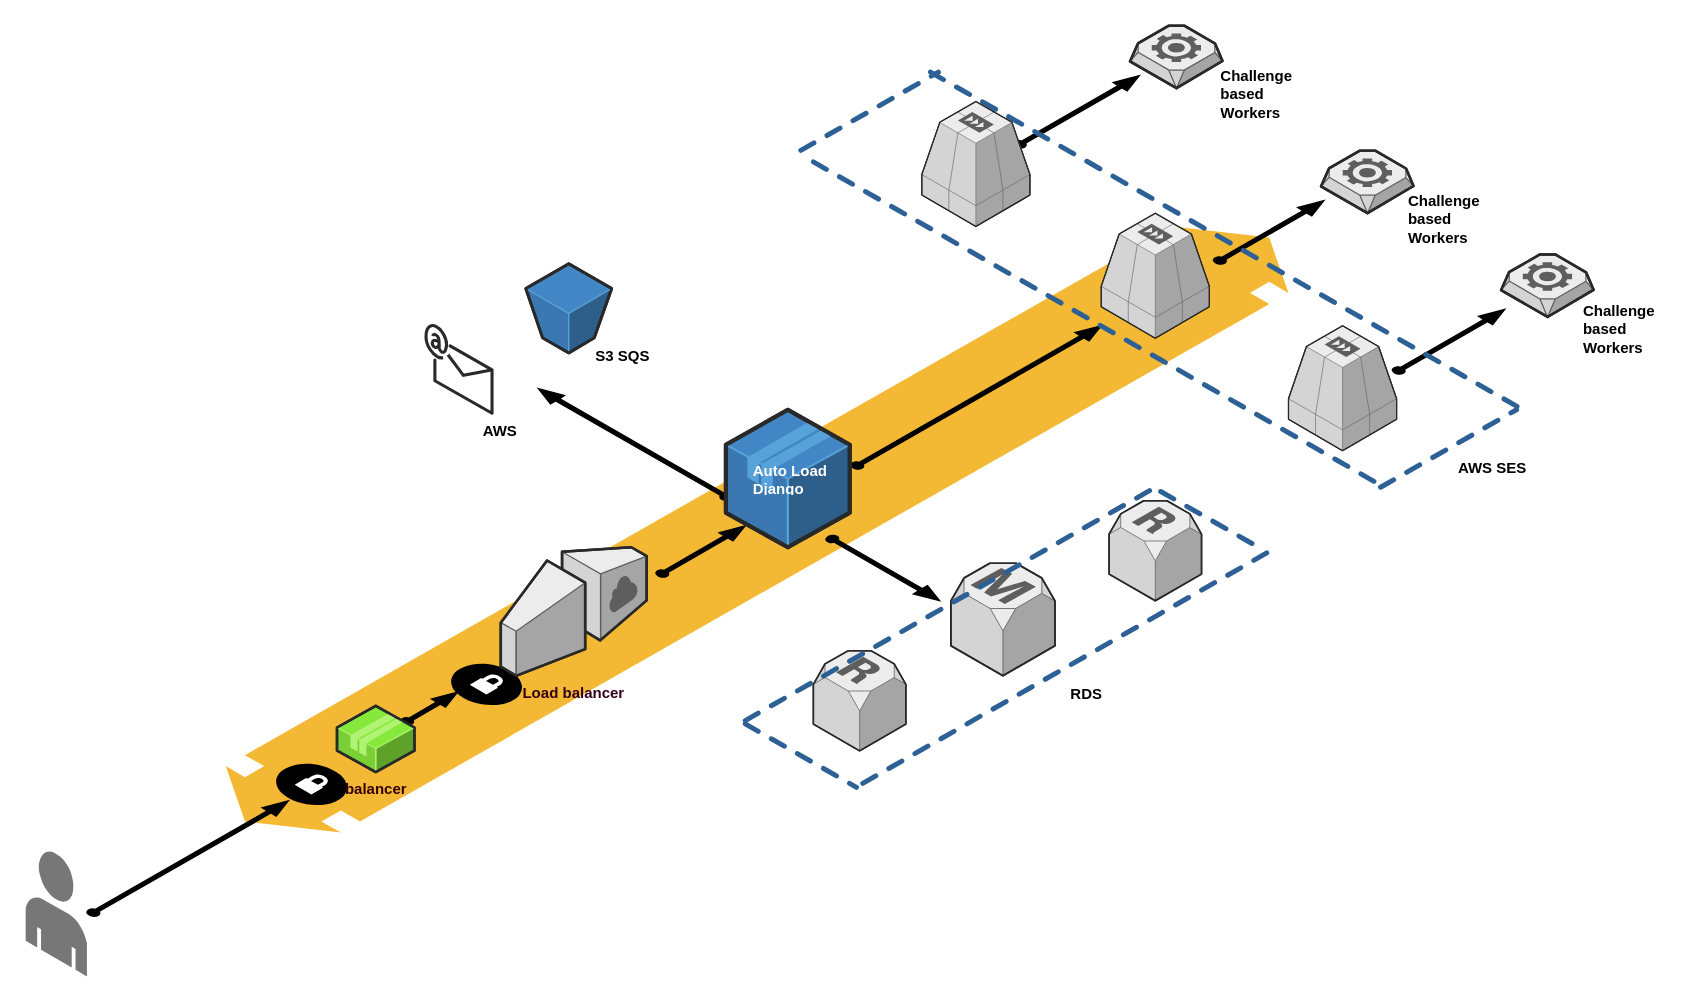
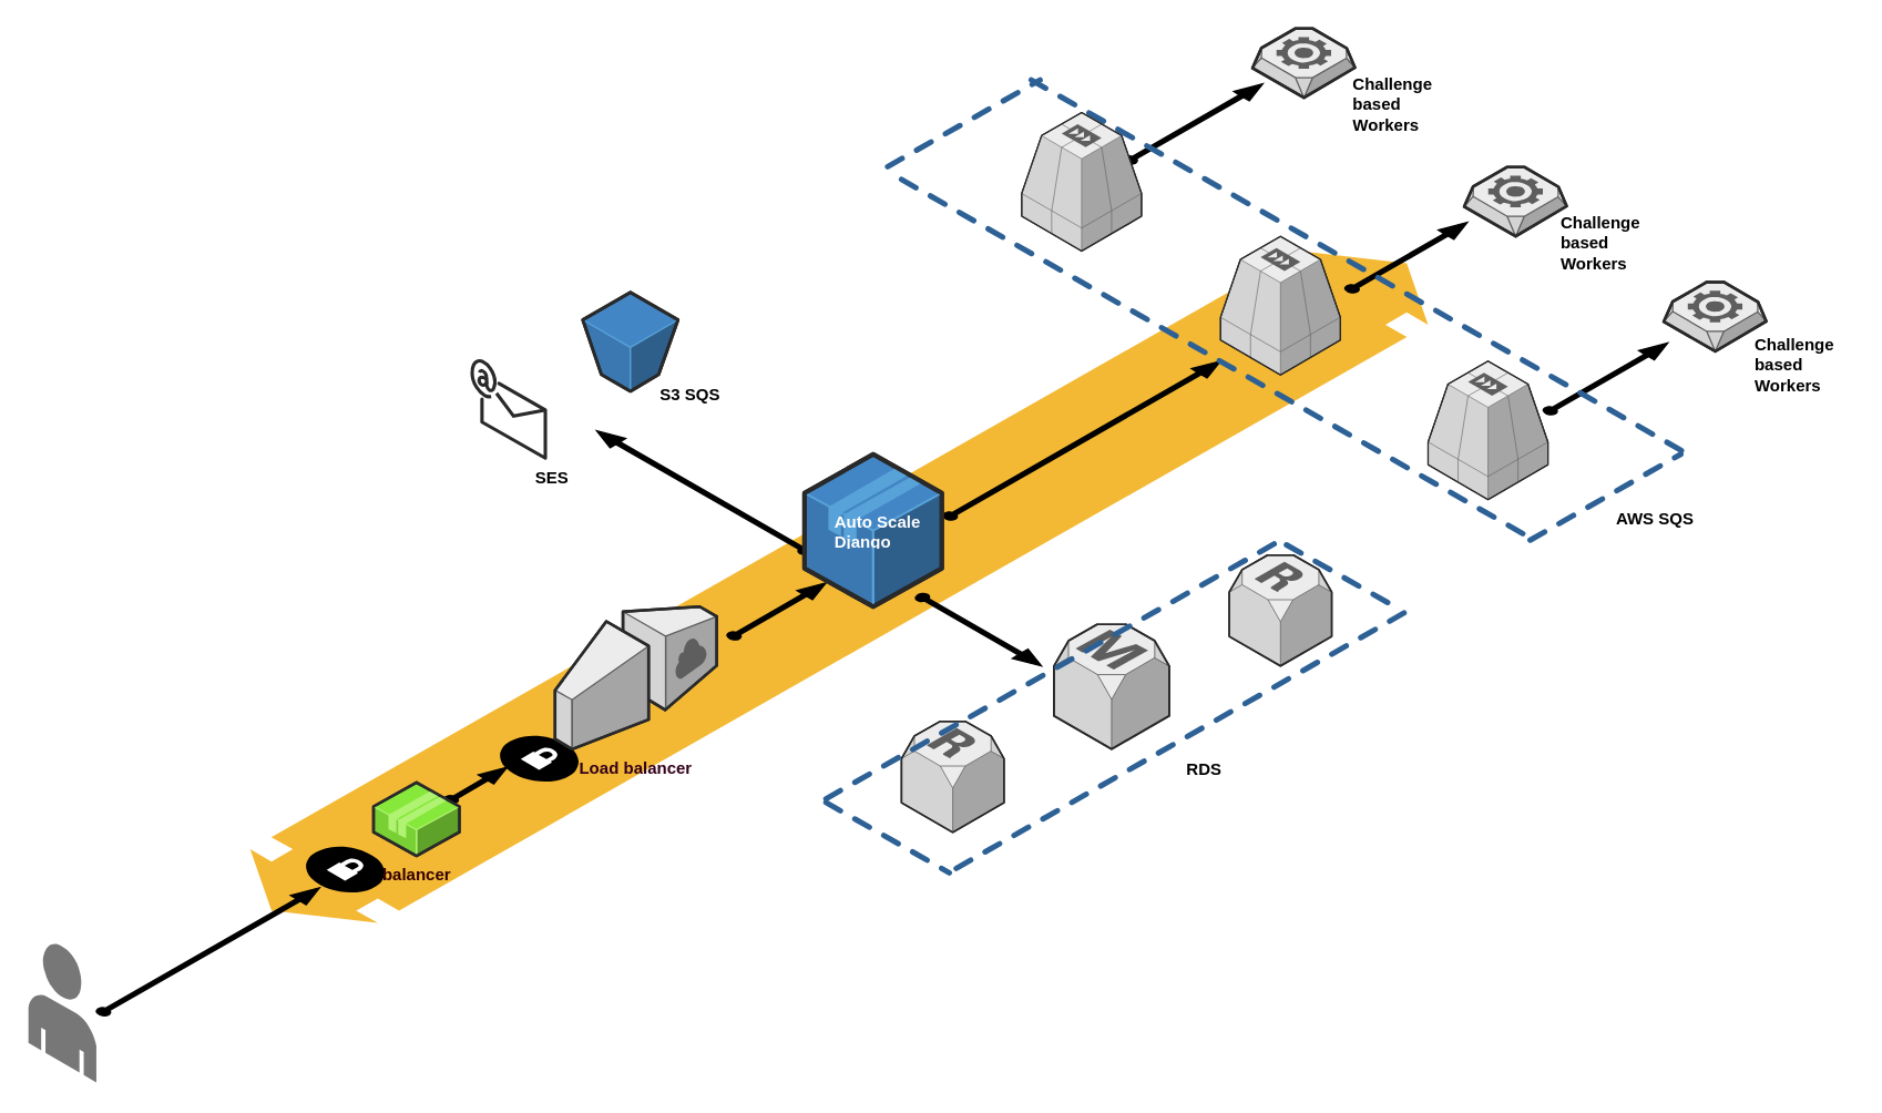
  <mxCell id="0" />
  <mxCell id="1" parent="0" />
  <mxCell id="2" value="" style="verticalLabelPosition=bottom;html=1;verticalAlign=top;strokeWidth=1;dashed=0;shape=mxgraph.aws3d.flatDoubleEdge;fillColor=#000000;aspect=fixed;rounded=1;shadow=0;comic=0;fontFamily=Verdana;fontSize=12;flipV=1;" vertex="1" parent="1"><mxGeometry x="180" y="180.68" width="850" height="484.68" as="geometry" /></mxCell>
  <mxCell id="3" value="" style="verticalLabelPosition=bottom;html=1;verticalAlign=top;strokeWidth=1;align=center;outlineConnect=0;dashed=0;outlineConnect=0;shape=mxgraph.aws3d.end_user;strokeColor=none;fillColor=#777777;aspect=fixed;" vertex="1" parent="1"><mxGeometry x="20" y="680" width="49" height="100.46" as="geometry" /></mxCell>
  <mxCell id="4" value="" style="verticalLabelPosition=bottom;html=1;verticalAlign=top;strokeWidth=1;align=center;outlineConnect=0;dashed=0;outlineConnect=0;shape=mxgraph.aws3d.s3Bucket;fillColor=#4286c5;strokeColor=#57A2D8;aspect=fixed;" vertex="1" parent="1"><mxGeometry x="420" y="210.47" width="68.74" height="71.31" as="geometry" /></mxCell>
  <mxCell id="5" value="" style="verticalLabelPosition=bottom;html=1;verticalAlign=top;strokeWidth=1;align=center;outlineConnect=0;dashed=0;outlineConnect=0;shape=mxgraph.aws3d.secureConnection;fillColor=#000000;strokeColor=#ffffff;aspect=fixed;" vertex="1" parent="1"><mxGeometry x="360" y="530" width="57.0" height="34" as="geometry" /></mxCell>
  <mxCell id="6" value="&lt;b style=&quot;&quot;&gt;&lt;font color=&quot;#33001a&quot;&gt;Load balancer&lt;/font&gt;&lt;/b&gt;" style="verticalLabelPosition=bottom;html=1;verticalAlign=top;strokeWidth=1;align=center;outlineConnect=0;dashed=0;outlineConnect=0;shape=mxgraph.aws3d.internetGateway;fillColor=#ECECEC;strokeColor=#5E5E5E;aspect=fixed;" vertex="1" parent="1"><mxGeometry x="400" y="437.2" width="116.7" height="102.8" as="geometry" /></mxCell>
  <mxCell id="7" value="" style="verticalLabelPosition=bottom;html=1;verticalAlign=top;strokeWidth=1;align=center;outlineConnect=0;dashed=0;outlineConnect=0;shape=mxgraph.aws3d.arrowNE;fillColor=#000000;aspect=fixed;" vertex="1" parent="1"><mxGeometry x="680" y="260" width="200.23" height="114.42" as="geometry" /></mxCell>
  <mxCell id="8" value="" style="verticalLabelPosition=bottom;html=1;verticalAlign=top;strokeWidth=1;align=center;outlineConnect=0;dashed=0;outlineConnect=0;shape=mxgraph.aws3d.arrowNE;fillColor=#000000;aspect=fixed;" vertex="1" parent="1"><mxGeometry x="69" y="640" width="161.1" height="92.05" as="geometry" /></mxCell>
  <mxCell id="9" value="" style="verticalLabelPosition=bottom;html=1;verticalAlign=top;strokeWidth=1;align=center;outlineConnect=0;dashed=0;outlineConnect=0;shape=mxgraph.aws3d.arrowNE;fillColor=#000000;aspect=fixed;" vertex="1" parent="1"><mxGeometry x="810" y="60" width="100.74" height="57.56" as="geometry" /></mxCell>
  <mxCell id="10" value="" style="verticalLabelPosition=bottom;html=1;verticalAlign=top;strokeWidth=1;align=center;outlineConnect=0;dashed=0;outlineConnect=0;shape=mxgraph.aws3d.arrowNE;fillColor=#000000;aspect=fixed;" vertex="1" parent="1"><mxGeometry x="1113" y="247" width="90" height="51.42" as="geometry" /></mxCell>
  <mxCell id="11" value="" style="verticalLabelPosition=bottom;html=1;verticalAlign=top;strokeWidth=1;align=center;outlineConnect=0;dashed=0;outlineConnect=0;shape=mxgraph.aws3d.arrowNE;fillColor=#000000;aspect=fixed;" vertex="1" parent="1"><mxGeometry x="970" y="160" width="88.34" height="50.47" as="geometry" /></mxCell>
  <mxCell id="12" value="" style="group" vertex="1" connectable="0" parent="1"><mxGeometry x="640" y="57.2" width="600" height="332.0" as="geometry" /></mxCell>
  <mxCell id="13" value="" style="verticalLabelPosition=bottom;html=1;verticalAlign=top;strokeWidth=1;dashed=0;shape=mxgraph.aws3d.dashedArrowlessEdge;aspect=fixed;rounded=1;shadow=0;comic=0;fontFamily=Verdana;fontSize=12" vertex="1" parent="12"><mxGeometry x="103.62" width="473.82" height="270" as="geometry" /></mxCell>
  <mxCell id="14" value="" style="verticalLabelPosition=bottom;html=1;verticalAlign=top;strokeWidth=1;dashed=0;shape=mxgraph.aws3d.dashedArrowlessEdge;aspect=fixed;rounded=1;shadow=0;comic=0;fontFamily=Verdana;fontSize=12" vertex="1" parent="12"><mxGeometry x="10" y="71.78" width="456.67" height="260.22" as="geometry" /></mxCell>
  <mxCell id="15" value="" style="verticalLabelPosition=bottom;html=1;verticalAlign=top;strokeWidth=1;dashed=0;shape=mxgraph.aws3d.dashedArrowlessEdge;fillColor=#000000;aspect=fixed;rounded=1;shadow=0;comic=0;fontFamily=Verdana;fontSize=12;fontColor=#000000;flipV=1;" vertex="1" parent="12"><mxGeometry y="5.684e-14" width="110" height="62.54" as="geometry" /></mxCell>
  <mxCell id="16" value="" style="verticalLabelPosition=bottom;html=1;verticalAlign=top;strokeWidth=1;dashed=0;shape=mxgraph.aws3d.dashedArrowlessEdge;aspect=fixed;rounded=1;shadow=0;comic=0;fontFamily=Verdana;fontSize=12;flipV=1;" vertex="1" parent="12"><mxGeometry x="463.64" y="270.0" width="108.72" height="62" as="geometry" /></mxCell>
- <mxCell id="17" value="&lt;b&gt;AWS SES&lt;/b&gt;" style="text;strokeColor=none;fillColor=none;align=left;verticalAlign=middle;spacingLeft=4;spacingRight=4;overflow=hidden;points=[[0,0.5],[1,0.5]];portConstraint=eastwest;rotatable=0;whiteSpace=wrap;html=1;" vertex="1" parent="12"><mxGeometry x="520" y="302.0" width="80" height="30" as="geometry" /></mxCell>
+ <mxCell id="17" value="&lt;b&gt;AWS SQS&lt;/b&gt;" style="text;strokeColor=none;fillColor=none;align=left;verticalAlign=middle;spacingLeft=4;spacingRight=4;overflow=hidden;points=[[0,0.5],[1,0.5]];portConstraint=eastwest;rotatable=0;whiteSpace=wrap;html=1;" vertex="1" parent="12"><mxGeometry x="520" y="302.0" width="80" height="30" as="geometry" /></mxCell>
  <mxCell id="18" value="&lt;b&gt;Challenge based Workers&lt;/b&gt;" style="text;strokeColor=none;fillColor=none;align=left;verticalAlign=middle;spacingLeft=4;spacingRight=4;overflow=hidden;points=[[0,0.5],[1,0.5]];portConstraint=eastwest;rotatable=0;whiteSpace=wrap;html=1;" vertex="1" parent="12"><mxGeometry x="330" y="-17.2" width="76" height="70" as="geometry" /></mxCell>
  <mxCell id="19" value="" style="group" vertex="1" connectable="0" parent="1"><mxGeometry x="650" y="400" width="310.47" height="200" as="geometry" /></mxCell>
  <mxCell id="20" value="" style="verticalLabelPosition=bottom;html=1;verticalAlign=top;strokeWidth=1;align=center;outlineConnect=0;dashed=0;outlineConnect=0;shape=mxgraph.aws3d.rdsMaster;fillColor=#ECECEC;strokeColor=#5E5E5E;aspect=fixed;" vertex="1" parent="19"><mxGeometry x="110" y="50" width="83.23" height="90" as="geometry" /></mxCell>
  <mxCell id="21" value="" style="verticalLabelPosition=bottom;html=1;verticalAlign=top;strokeWidth=1;align=center;outlineConnect=0;dashed=0;outlineConnect=0;shape=mxgraph.aws3d.rdsSlave;fillColor=#ECECEC;strokeColor=#5E5E5E;aspect=fixed;" vertex="1" parent="19"><mxGeometry y="120" width="73.98" height="80" as="geometry" /></mxCell>
  <mxCell id="22" value="" style="verticalLabelPosition=bottom;html=1;verticalAlign=top;strokeWidth=1;align=center;outlineConnect=0;dashed=0;outlineConnect=0;shape=mxgraph.aws3d.rdsSlave;fillColor=#ECECEC;strokeColor=#5E5E5E;aspect=fixed;" vertex="1" parent="19"><mxGeometry x="236.49" width="73.98" height="80" as="geometry" /></mxCell>
  <mxCell id="23" value="" style="verticalLabelPosition=bottom;html=1;verticalAlign=top;strokeWidth=1;align=center;outlineConnect=0;dashed=0;outlineConnect=0;shape=mxgraph.aws3d.arrowSE;fillColor=#000000;aspect=fixed;" vertex="1" parent="19"><mxGeometry x="10" y="28" width="91" height="52" as="geometry" /></mxCell>
  <mxCell id="24" value="" style="group" vertex="1" connectable="0" parent="1"><mxGeometry x="736.74" y="80.68" width="379.75" height="279.32" as="geometry" /></mxCell>
  <mxCell id="25" value="" style="verticalLabelPosition=bottom;html=1;verticalAlign=top;strokeWidth=1;align=center;outlineConnect=0;dashed=0;outlineConnect=0;shape=mxgraph.aws3d.sqs;fillColor=#ECECEC;strokeColor=#5E5E5E;aspect=fixed;" vertex="1" parent="24"><mxGeometry width="86.49" height="100" as="geometry" /></mxCell>
  <mxCell id="26" value="" style="verticalLabelPosition=bottom;html=1;verticalAlign=top;strokeWidth=1;align=center;outlineConnect=0;dashed=0;outlineConnect=0;shape=mxgraph.aws3d.sqs;fillColor=#ECECEC;strokeColor=#5E5E5E;aspect=fixed;" vertex="1" parent="24"><mxGeometry x="143.49" y="89.32" width="86.49" height="100" as="geometry" /></mxCell>
  <mxCell id="27" value="" style="verticalLabelPosition=bottom;html=1;verticalAlign=top;strokeWidth=1;align=center;outlineConnect=0;dashed=0;outlineConnect=0;shape=mxgraph.aws3d.sqs;fillColor=#ECECEC;strokeColor=#5E5E5E;aspect=fixed;" vertex="1" parent="24"><mxGeometry x="293.26" y="179.32" width="86.49" height="100" as="geometry" /></mxCell>
  <mxCell id="28" value="" style="group" vertex="1" connectable="0" parent="1"><mxGeometry x="903.23" y="20" width="370.77" height="233" as="geometry" /></mxCell>
  <mxCell id="29" value="" style="verticalLabelPosition=bottom;html=1;verticalAlign=top;strokeWidth=1;align=center;outlineConnect=0;dashed=0;outlineConnect=0;shape=mxgraph.aws3d.worker;fillColor=#ECECEC;strokeColor=#5E5E5E;aspect=fixed;" vertex="1" parent="28"><mxGeometry width="74" height="50" as="geometry" /></mxCell>
  <mxCell id="30" value="" style="verticalLabelPosition=bottom;html=1;verticalAlign=top;strokeWidth=1;align=center;outlineConnect=0;dashed=0;outlineConnect=0;shape=mxgraph.aws3d.worker;fillColor=#ECECEC;strokeColor=#5E5E5E;aspect=fixed;" vertex="1" parent="28"><mxGeometry x="152.77" y="100" width="74" height="50" as="geometry" /></mxCell>
  <mxCell id="31" value="" style="verticalLabelPosition=bottom;html=1;verticalAlign=top;strokeWidth=1;align=center;outlineConnect=0;dashed=0;outlineConnect=0;shape=mxgraph.aws3d.worker;fillColor=#ECECEC;strokeColor=#5E5E5E;aspect=fixed;" vertex="1" parent="28"><mxGeometry x="296.77" y="183" width="74" height="50" as="geometry" /></mxCell>
  <mxCell id="32" value="&lt;b&gt;Challenge based Workers&lt;/b&gt;" style="text;strokeColor=none;fillColor=none;align=left;verticalAlign=middle;spacingLeft=4;spacingRight=4;overflow=hidden;points=[[0,0.5],[1,0.5]];portConstraint=eastwest;rotatable=0;whiteSpace=wrap;html=1;" vertex="1" parent="28"><mxGeometry x="216.77" y="120.0" width="76" height="70" as="geometry" /></mxCell>
  <mxCell id="33" value="" style="verticalLabelPosition=bottom;html=1;verticalAlign=top;strokeWidth=1;align=center;outlineConnect=0;dashed=0;outlineConnect=0;shape=mxgraph.aws3d.arrowNE;fillColor=#000000;aspect=fixed;" vertex="1" parent="1"><mxGeometry x="524.03" y="420" width="71.47" height="40.84" as="geometry" /></mxCell>
  <mxCell id="34" value="" style="verticalLabelPosition=bottom;html=1;verticalAlign=top;strokeWidth=1;align=center;outlineConnect=0;dashed=0;outlineConnect=0;shape=mxgraph.aws3d.arrowNW;fillColor=#000000;aspect=fixed;" vertex="1" parent="1"><mxGeometry x="430" y="310.34" width="155.5" height="88.86" as="geometry" /></mxCell>
  <mxCell id="35" value="" style="group" vertex="1" connectable="0" parent="1"><mxGeometry x="595.5" y="389.2" width="418.09" height="240" as="geometry" /></mxCell>
  <mxCell id="36" value="" style="verticalLabelPosition=bottom;html=1;verticalAlign=top;strokeWidth=1;dashed=0;shape=mxgraph.aws3d.dashedArrowlessEdge;aspect=fixed;rounded=1;shadow=0;comic=0;fontFamily=Verdana;fontSize=12" vertex="1" parent="35"><mxGeometry x="332.31" y="3.4" width="81.78" height="46.6" as="geometry" /></mxCell>
  <mxCell id="37" value="" style="verticalLabelPosition=bottom;html=1;verticalAlign=top;strokeWidth=1;dashed=0;shape=mxgraph.aws3d.dashedArrowlessEdge;aspect=fixed;rounded=1;shadow=0;comic=0;fontFamily=Verdana;fontSize=12" vertex="1" parent="35"><mxGeometry y="189.28" width="89.02" height="50.72" as="geometry" /></mxCell>
  <mxCell id="38" value="" style="verticalLabelPosition=bottom;html=1;verticalAlign=top;strokeWidth=1;dashed=0;shape=mxgraph.aws3d.dashedArrowlessEdge;fillColor=#000000;aspect=fixed;rounded=1;shadow=0;comic=0;fontFamily=Verdana;fontSize=12;fontColor=#000000;flipV=1;" vertex="1" parent="35"><mxGeometry width="328.2" height="186.59" as="geometry" /></mxCell>
  <mxCell id="39" value="" style="verticalLabelPosition=bottom;html=1;verticalAlign=top;strokeWidth=1;dashed=0;shape=mxgraph.aws3d.dashedArrowlessEdge;aspect=fixed;rounded=1;shadow=0;comic=0;fontFamily=Verdana;fontSize=12;flipV=1;" vertex="1" parent="35"><mxGeometry x="94" y="52" width="324.09" height="184.82" as="geometry" /></mxCell>
  <mxCell id="40" value="&lt;b&gt;RDS&lt;/b&gt;" style="text;strokeColor=none;fillColor=none;align=left;verticalAlign=middle;spacingLeft=4;spacingRight=4;overflow=hidden;points=[[0,0.5],[1,0.5]];portConstraint=eastwest;rotatable=0;whiteSpace=wrap;html=1;" vertex="1" parent="35"><mxGeometry x="254.5" y="150.8" width="80" height="30" as="geometry" /></mxCell>
  <mxCell id="41" value="" style="verticalLabelPosition=bottom;html=1;verticalAlign=top;strokeWidth=1;align=center;outlineConnect=0;dashed=0;outlineConnect=0;shape=mxgraph.aws3d.application;fillColor=#4286c5;strokeColor=#57A2D8;aspect=fixed;" vertex="1" parent="1"><mxGeometry x="580" y="327.2" width="99.13" height="110" as="geometry" /></mxCell>
- <mxCell id="42" value="&lt;b&gt;AWS&lt;/b&gt;" style="text;strokeColor=none;fillColor=none;align=left;verticalAlign=middle;spacingLeft=4;spacingRight=4;overflow=hidden;points=[[0,0.5],[1,0.5]];portConstraint=eastwest;rotatable=0;whiteSpace=wrap;html=1;" vertex="1" parent="1"><mxGeometry x="380" y="330" width="80" height="30" as="geometry" /></mxCell>
+ <mxCell id="42" value="&lt;b&gt;SES&lt;/b&gt;" style="text;strokeColor=none;fillColor=none;align=left;verticalAlign=middle;spacingLeft=4;spacingRight=4;overflow=hidden;points=[[0,0.5],[1,0.5]];portConstraint=eastwest;rotatable=0;whiteSpace=wrap;html=1;" vertex="1" parent="1"><mxGeometry x="380" y="330" width="80" height="30" as="geometry" /></mxCell>
  <mxCell id="43" value="&lt;b&gt;S3 SQS&lt;/b&gt;" style="text;strokeColor=none;fillColor=none;align=left;verticalAlign=middle;spacingLeft=4;spacingRight=4;overflow=hidden;points=[[0,0.5],[1,0.5]];portConstraint=eastwest;rotatable=0;whiteSpace=wrap;html=1;" vertex="1" parent="1"><mxGeometry x="470" y="270" width="80" height="30" as="geometry" /></mxCell>
- <mxCell id="44" value="&lt;b&gt;&lt;font color=&quot;#ffffff&quot;&gt;Auto Load&lt;br&gt;Django&lt;/font&gt;&lt;br&gt;&lt;/b&gt;" style="text;strokeColor=none;fillColor=none;align=left;verticalAlign=middle;spacingLeft=4;spacingRight=4;overflow=hidden;points=[[0,0.5],[1,0.5]];portConstraint=eastwest;rotatable=0;whiteSpace=wrap;html=1;" vertex="1" parent="1"><mxGeometry x="595.5" y="367.2" width="80" height="30" as="geometry" /></mxCell>
+ <mxCell id="44" value="&lt;b&gt;&lt;font color=&quot;#ffffff&quot;&gt;Auto Scale&lt;br&gt;Django&lt;/font&gt;&lt;br&gt;&lt;/b&gt;" style="text;strokeColor=none;fillColor=none;align=left;verticalAlign=middle;spacingLeft=4;spacingRight=4;overflow=hidden;points=[[0,0.5],[1,0.5]];portConstraint=eastwest;rotatable=0;whiteSpace=wrap;html=1;" vertex="1" parent="1"><mxGeometry x="595.5" y="367.2" width="80" height="30" as="geometry" /></mxCell>
  <mxCell id="45" value="&lt;b&gt;Challenge based Workers&lt;/b&gt;" style="text;strokeColor=none;fillColor=none;align=left;verticalAlign=middle;spacingLeft=4;spacingRight=4;overflow=hidden;points=[[0,0.5],[1,0.5]];portConstraint=eastwest;rotatable=0;whiteSpace=wrap;html=1;" vertex="1" parent="1"><mxGeometry x="1260" y="228.42" width="76" height="70" as="geometry" /></mxCell>
  <mxCell id="46" value="" style="verticalLabelPosition=bottom;html=1;verticalAlign=top;strokeWidth=1;align=center;outlineConnect=0;dashed=0;outlineConnect=0;shape=mxgraph.aws3d.secureConnection;fillColor=#000000;strokeColor=#ffffff;aspect=fixed;" vertex="1" parent="1"><mxGeometry x="220" y="610" width="57.0" height="34" as="geometry" /></mxCell>
  <mxCell id="47" value="" style="verticalLabelPosition=bottom;html=1;verticalAlign=top;strokeWidth=1;align=center;outlineConnect=0;dashed=0;outlineConnect=0;shape=mxgraph.aws3d.arrowNE;fillColor=#000000;aspect=fixed;" vertex="1" parent="1"><mxGeometry x="320" y="553" width="45.5" height="26" as="geometry" /></mxCell>
  <mxCell id="48" value="&lt;b&gt;&lt;font color=&quot;#330000&quot;&gt;balancer&lt;/font&gt;&lt;/b&gt;" style="verticalLabelPosition=bottom;html=1;verticalAlign=top;strokeWidth=1;align=center;outlineConnect=0;dashed=0;outlineConnect=0;shape=mxgraph.aws3d.application2;fillColor=#86E83A;strokeColor=#B0F373;aspect=fixed;" vertex="1" parent="1"><mxGeometry x="269" y="564" width="62" height="53" as="geometry" /></mxCell>
  <mxCell id="49" value="" style="verticalLabelPosition=bottom;html=1;verticalAlign=top;strokeWidth=1;align=center;outlineConnect=0;dashed=0;outlineConnect=0;shape=mxgraph.aws3d.email;aspect=fixed;strokeColor=#292929;" vertex="1" parent="1"><mxGeometry x="340" y="259.74" width="53" height="70.26" as="geometry" /></mxCell>
